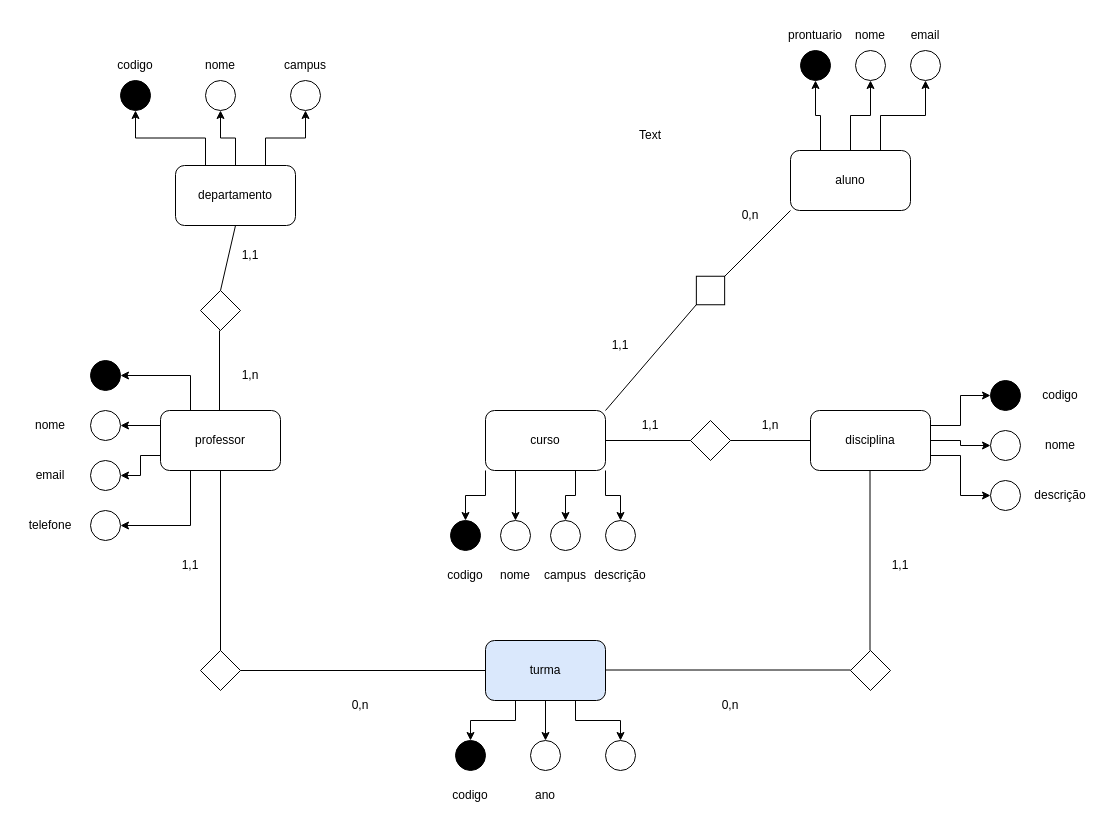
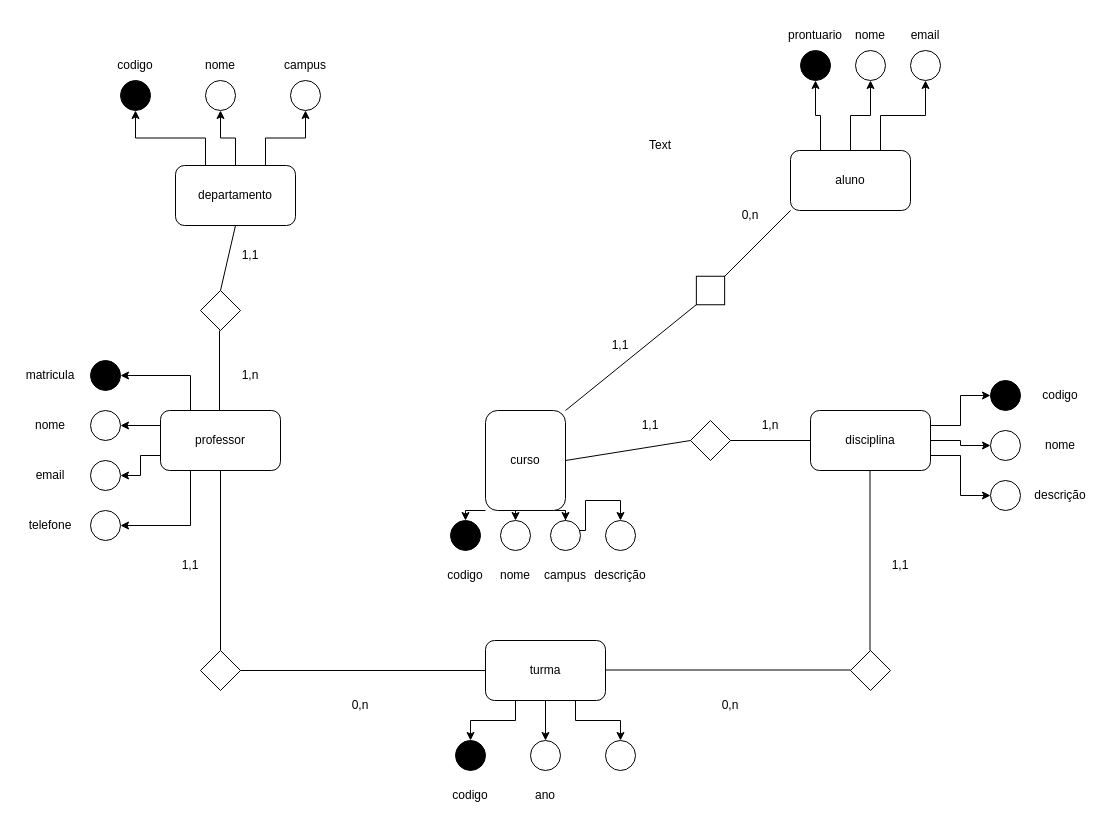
  <mxCell id="0" />
  <mxCell id="1" parent="0" />
  <mxCell id="2" style="edgeStyle=orthogonalEdgeStyle;rounded=0;orthogonalLoop=1;jettySize=auto;html=1;exitX=0.25;exitY=0;exitDx=0;exitDy=0;entryX=1;entryY=0.5;entryDx=0;entryDy=0;" edge="1" parent="1" source="6" target="60"><mxGeometry relative="1" as="geometry" /></mxCell>
  <mxCell id="3" style="edgeStyle=orthogonalEdgeStyle;rounded=0;orthogonalLoop=1;jettySize=auto;html=1;exitX=0;exitY=0.25;exitDx=0;exitDy=0;entryX=1;entryY=0.5;entryDx=0;entryDy=0;" edge="1" parent="1" source="6" target="61"><mxGeometry relative="1" as="geometry" /></mxCell>
  <mxCell id="4" style="edgeStyle=orthogonalEdgeStyle;rounded=0;orthogonalLoop=1;jettySize=auto;html=1;exitX=0;exitY=0.75;exitDx=0;exitDy=0;entryX=1;entryY=0.5;entryDx=0;entryDy=0;" edge="1" parent="1" source="6" target="62"><mxGeometry relative="1" as="geometry" /></mxCell>
  <mxCell id="5" style="edgeStyle=orthogonalEdgeStyle;rounded=0;orthogonalLoop=1;jettySize=auto;html=1;exitX=0.25;exitY=1;exitDx=0;exitDy=0;entryX=1;entryY=0.5;entryDx=0;entryDy=0;" edge="1" parent="1" source="6" target="63"><mxGeometry relative="1" as="geometry" /></mxCell>
  <mxCell id="6" value="&lt;div&gt;professor&lt;/div&gt;" style="rounded=1;whiteSpace=wrap;html=1;" vertex="1" parent="1"><mxGeometry x="160" y="410" width="120" height="60" as="geometry" /></mxCell>
  <mxCell id="7" style="edgeStyle=orthogonalEdgeStyle;rounded=0;orthogonalLoop=1;jettySize=auto;html=1;exitX=0.25;exitY=1;exitDx=0;exitDy=0;entryX=0.5;entryY=0;entryDx=0;entryDy=0;" edge="1" parent="1" source="10" target="80"><mxGeometry relative="1" as="geometry" /></mxCell>
  <mxCell id="8" style="edgeStyle=orthogonalEdgeStyle;rounded=0;orthogonalLoop=1;jettySize=auto;html=1;exitX=0.5;exitY=1;exitDx=0;exitDy=0;entryX=0.5;entryY=0;entryDx=0;entryDy=0;" edge="1" parent="1" source="10" target="81"><mxGeometry relative="1" as="geometry" /></mxCell>
  <mxCell id="9" style="edgeStyle=orthogonalEdgeStyle;rounded=0;orthogonalLoop=1;jettySize=auto;html=1;exitX=0.75;exitY=1;exitDx=0;exitDy=0;entryX=0.5;entryY=0;entryDx=0;entryDy=0;" edge="1" parent="1" source="10" target="82"><mxGeometry relative="1" as="geometry" /></mxCell>
- <mxCell id="10" value="&lt;div&gt;turma&lt;/div&gt;" style="rounded=1;whiteSpace=wrap;html=1;fillColor=#dae8fc;" vertex="1" parent="1"><mxGeometry x="485" y="640" width="120" height="60" as="geometry" /></mxCell>
+ <mxCell id="10" value="&lt;div&gt;turma&lt;/div&gt;" style="rounded=1;whiteSpace=wrap;html=1;" vertex="1" parent="1"><mxGeometry x="485" y="640" width="120" height="60" as="geometry" /></mxCell>
  <mxCell id="11" style="edgeStyle=orthogonalEdgeStyle;rounded=0;orthogonalLoop=1;jettySize=auto;html=1;exitX=1;exitY=0.25;exitDx=0;exitDy=0;entryX=0;entryY=0.5;entryDx=0;entryDy=0;" edge="1" parent="1" source="14" target="68"><mxGeometry relative="1" as="geometry" /></mxCell>
  <mxCell id="12" style="edgeStyle=orthogonalEdgeStyle;rounded=0;orthogonalLoop=1;jettySize=auto;html=1;exitX=1;exitY=0.5;exitDx=0;exitDy=0;entryX=0;entryY=0.5;entryDx=0;entryDy=0;" edge="1" parent="1" source="14" target="69"><mxGeometry relative="1" as="geometry" /></mxCell>
  <mxCell id="13" style="edgeStyle=orthogonalEdgeStyle;rounded=0;orthogonalLoop=1;jettySize=auto;html=1;exitX=1;exitY=0.75;exitDx=0;exitDy=0;entryX=0;entryY=0.5;entryDx=0;entryDy=0;" edge="1" parent="1" source="14" target="70"><mxGeometry relative="1" as="geometry" /></mxCell>
  <mxCell id="14" value="disciplina" style="rounded=1;whiteSpace=wrap;html=1;" vertex="1" parent="1"><mxGeometry x="810" y="410" width="120" height="60" as="geometry" /></mxCell>
  <mxCell id="15" style="edgeStyle=orthogonalEdgeStyle;rounded=0;orthogonalLoop=1;jettySize=auto;html=1;exitX=0;exitY=1;exitDx=0;exitDy=0;entryX=0.5;entryY=0;entryDx=0;entryDy=0;" edge="1" parent="1" source="19" target="85"><mxGeometry relative="1" as="geometry" /></mxCell>
  <mxCell id="16" style="edgeStyle=orthogonalEdgeStyle;rounded=0;orthogonalLoop=1;jettySize=auto;html=1;exitX=1;exitY=1;exitDx=0;exitDy=0;" edge="1" parent="1" source="19" target="88"><mxGeometry relative="1" as="geometry" /></mxCell>
  <mxCell id="17" style="edgeStyle=orthogonalEdgeStyle;rounded=0;orthogonalLoop=1;jettySize=auto;html=1;exitX=0.75;exitY=1;exitDx=0;exitDy=0;entryX=0.5;entryY=0;entryDx=0;entryDy=0;" edge="1" parent="1" source="19" target="87"><mxGeometry relative="1" as="geometry" /></mxCell>
  <mxCell id="18" style="edgeStyle=orthogonalEdgeStyle;rounded=0;orthogonalLoop=1;jettySize=auto;html=1;exitX=0.25;exitY=1;exitDx=0;exitDy=0;entryX=0.5;entryY=0;entryDx=0;entryDy=0;" edge="1" parent="1" source="19" target="86"><mxGeometry relative="1" as="geometry" /></mxCell>
- <mxCell id="19" value="&lt;div&gt;curso&lt;/div&gt;" style="rounded=1;whiteSpace=wrap;html=1;" vertex="1" parent="1"><mxGeometry x="485" y="410" width="120" height="60" as="geometry" /></mxCell>
+ <mxCell id="19" value="&lt;div&gt;curso&lt;/div&gt;" style="rounded=1;whiteSpace=wrap;html=1;" vertex="1" parent="1"><mxGeometry x="485" y="410" width="80" height="100" as="geometry" /></mxCell>
  <mxCell id="20" style="edgeStyle=orthogonalEdgeStyle;rounded=0;orthogonalLoop=1;jettySize=auto;html=1;exitX=0.25;exitY=0;exitDx=0;exitDy=0;entryX=0.5;entryY=1;entryDx=0;entryDy=0;" edge="1" parent="1" source="23" target="74"><mxGeometry relative="1" as="geometry" /></mxCell>
  <mxCell id="21" style="edgeStyle=orthogonalEdgeStyle;rounded=0;orthogonalLoop=1;jettySize=auto;html=1;exitX=0.5;exitY=0;exitDx=0;exitDy=0;entryX=0.5;entryY=1;entryDx=0;entryDy=0;" edge="1" parent="1" source="23" target="75"><mxGeometry relative="1" as="geometry" /></mxCell>
  <mxCell id="22" style="edgeStyle=orthogonalEdgeStyle;rounded=0;orthogonalLoop=1;jettySize=auto;html=1;exitX=0.75;exitY=0;exitDx=0;exitDy=0;entryX=0.5;entryY=1;entryDx=0;entryDy=0;" edge="1" parent="1" source="23" target="76"><mxGeometry relative="1" as="geometry" /></mxCell>
  <mxCell id="23" value="&lt;div&gt;departamento&lt;/div&gt;" style="rounded=1;whiteSpace=wrap;html=1;" vertex="1" parent="1"><mxGeometry x="175" y="165" width="120" height="60" as="geometry" /></mxCell>
  <mxCell id="24" value="" style="rhombus;whiteSpace=wrap;html=1;" vertex="1" parent="1"><mxGeometry x="200" y="650" width="40" height="40" as="geometry" /></mxCell>
  <mxCell id="25" value="" style="endArrow=none;html=1;rounded=0;entryX=0.5;entryY=1;entryDx=0;entryDy=0;exitX=0.5;exitY=0;exitDx=0;exitDy=0;" edge="1" parent="1" source="24" target="6"><mxGeometry width="50" height="50" relative="1" as="geometry"><mxPoint x="520" y="590" as="sourcePoint" /><mxPoint x="570" y="540" as="targetPoint" /></mxGeometry></mxCell>
  <mxCell id="26" value="" style="endArrow=none;html=1;rounded=0;exitX=1;exitY=0.5;exitDx=0;exitDy=0;entryX=0;entryY=0.5;entryDx=0;entryDy=0;" edge="1" parent="1" source="24" target="10"><mxGeometry width="50" height="50" relative="1" as="geometry"><mxPoint x="520" y="590" as="sourcePoint" /><mxPoint x="570" y="540" as="targetPoint" /></mxGeometry></mxCell>
  <mxCell id="27" value="1,1" style="text;html=1;align=center;verticalAlign=middle;whiteSpace=wrap;rounded=0;" vertex="1" parent="1"><mxGeometry x="160" y="550" width="60" height="30" as="geometry" /></mxCell>
  <mxCell id="28" value="0,n" style="text;html=1;align=center;verticalAlign=middle;whiteSpace=wrap;rounded=0;" vertex="1" parent="1"><mxGeometry x="330" y="690" width="60" height="30" as="geometry" /></mxCell>
  <mxCell id="29" value="" style="rhombus;whiteSpace=wrap;html=1;" vertex="1" parent="1"><mxGeometry x="850" y="650" width="40" height="40" as="geometry" /></mxCell>
  <mxCell id="30" value="" style="endArrow=none;html=1;rounded=0;exitX=1;exitY=0.5;exitDx=0;exitDy=0;entryX=0;entryY=0.5;entryDx=0;entryDy=0;" edge="1" parent="1"><mxGeometry width="50" height="50" relative="1" as="geometry"><mxPoint x="605" y="669.5" as="sourcePoint" /><mxPoint x="850" y="669.5" as="targetPoint" /></mxGeometry></mxCell>
  <mxCell id="31" value="" style="endArrow=none;html=1;rounded=0;entryX=0.5;entryY=1;entryDx=0;entryDy=0;exitX=0.5;exitY=0;exitDx=0;exitDy=0;" edge="1" parent="1"><mxGeometry width="50" height="50" relative="1" as="geometry"><mxPoint x="869.5" y="650" as="sourcePoint" /><mxPoint x="869.5" y="470" as="targetPoint" /></mxGeometry></mxCell>
  <mxCell id="32" value="1,1" style="text;html=1;align=center;verticalAlign=middle;whiteSpace=wrap;rounded=0;" vertex="1" parent="1"><mxGeometry x="870" y="550" width="60" height="30" as="geometry" /></mxCell>
  <mxCell id="33" value="0,n" style="text;html=1;align=center;verticalAlign=middle;whiteSpace=wrap;rounded=0;" vertex="1" parent="1"><mxGeometry x="700" y="690" width="60" height="30" as="geometry" /></mxCell>
  <mxCell id="34" value="" style="rhombus;whiteSpace=wrap;html=1;" vertex="1" parent="1"><mxGeometry x="690" y="420" width="40" height="40" as="geometry" /></mxCell>
  <mxCell id="35" value="" style="endArrow=none;html=1;rounded=0;entryX=0;entryY=0.5;entryDx=0;entryDy=0;exitX=1;exitY=0.5;exitDx=0;exitDy=0;" edge="1" parent="1" source="19" target="34"><mxGeometry width="50" height="50" relative="1" as="geometry"><mxPoint x="580" y="620" as="sourcePoint" /><mxPoint x="630" y="570" as="targetPoint" /></mxGeometry></mxCell>
  <mxCell id="36" value="" style="endArrow=none;html=1;rounded=0;entryX=0;entryY=0.5;entryDx=0;entryDy=0;exitX=1;exitY=0.5;exitDx=0;exitDy=0;" edge="1" parent="1" source="34" target="14"><mxGeometry width="50" height="50" relative="1" as="geometry"><mxPoint x="580" y="620" as="sourcePoint" /><mxPoint x="630" y="570" as="targetPoint" /></mxGeometry></mxCell>
  <mxCell id="37" value="1,1" style="text;html=1;align=center;verticalAlign=middle;whiteSpace=wrap;rounded=0;" vertex="1" parent="1"><mxGeometry x="620" y="410" width="60" height="30" as="geometry" /></mxCell>
  <mxCell id="38" value="1,n" style="text;html=1;align=center;verticalAlign=middle;whiteSpace=wrap;rounded=0;" vertex="1" parent="1"><mxGeometry x="740" y="410" width="60" height="30" as="geometry" /></mxCell>
  <mxCell id="39" value="" style="edgeStyle=orthogonalEdgeStyle;rounded=0;orthogonalLoop=1;jettySize=auto;html=1;" edge="1" parent="1" source="42" target="53"><mxGeometry relative="1" as="geometry" /></mxCell>
  <mxCell id="40" style="edgeStyle=orthogonalEdgeStyle;rounded=0;orthogonalLoop=1;jettySize=auto;html=1;exitX=0.25;exitY=0;exitDx=0;exitDy=0;entryX=0.5;entryY=1;entryDx=0;entryDy=0;" edge="1" parent="1" source="42" target="54"><mxGeometry relative="1" as="geometry" /></mxCell>
  <mxCell id="41" style="edgeStyle=orthogonalEdgeStyle;rounded=0;orthogonalLoop=1;jettySize=auto;html=1;exitX=0.75;exitY=0;exitDx=0;exitDy=0;entryX=0.5;entryY=1;entryDx=0;entryDy=0;" edge="1" parent="1" source="42" target="55"><mxGeometry relative="1" as="geometry" /></mxCell>
  <mxCell id="42" value="&lt;div&gt;aluno&lt;/div&gt;" style="rounded=1;whiteSpace=wrap;html=1;" vertex="1" parent="1"><mxGeometry x="790" y="150" width="120" height="60" as="geometry" /></mxCell>
  <mxCell id="43" value="" style="rhombus;whiteSpace=wrap;html=1;rotation=-45;" vertex="1" parent="1"><mxGeometry x="690" y="270" width="40" height="40" as="geometry" /></mxCell>
  <mxCell id="44" value="" style="endArrow=none;html=1;rounded=0;entryX=0;entryY=0.5;entryDx=0;entryDy=0;exitX=1;exitY=0;exitDx=0;exitDy=0;" edge="1" parent="1" source="19" target="43"><mxGeometry width="50" height="50" relative="1" as="geometry"><mxPoint x="510" y="380" as="sourcePoint" /><mxPoint x="560" y="330" as="targetPoint" /></mxGeometry></mxCell>
  <mxCell id="45" value="" style="endArrow=none;html=1;rounded=0;entryX=0;entryY=1;entryDx=0;entryDy=0;exitX=1;exitY=0.5;exitDx=0;exitDy=0;" edge="1" parent="1" source="43" target="42"><mxGeometry width="50" height="50" relative="1" as="geometry"><mxPoint x="510" y="380" as="sourcePoint" /><mxPoint x="560" y="330" as="targetPoint" /></mxGeometry></mxCell>
  <mxCell id="46" value="1,1" style="text;html=1;align=center;verticalAlign=middle;whiteSpace=wrap;rounded=0;" vertex="1" parent="1"><mxGeometry x="590" y="330" width="60" height="30" as="geometry" /></mxCell>
  <mxCell id="47" value="0,n" style="text;html=1;align=center;verticalAlign=middle;whiteSpace=wrap;rounded=0;" vertex="1" parent="1"><mxGeometry x="720" y="200" width="60" height="30" as="geometry" /></mxCell>
  <mxCell id="48" value="" style="rhombus;whiteSpace=wrap;html=1;" vertex="1" parent="1"><mxGeometry x="200" y="290" width="40" height="40" as="geometry" /></mxCell>
  <mxCell id="49" value="" style="endArrow=none;html=1;rounded=0;entryX=0.5;entryY=1;entryDx=0;entryDy=0;exitX=0.5;exitY=0;exitDx=0;exitDy=0;" edge="1" parent="1" source="48" target="23"><mxGeometry width="50" height="50" relative="1" as="geometry"><mxPoint x="510" y="410" as="sourcePoint" /><mxPoint x="560" y="360" as="targetPoint" /></mxGeometry></mxCell>
  <mxCell id="50" value="" style="endArrow=none;html=1;rounded=0;entryX=0.5;entryY=1;entryDx=0;entryDy=0;exitX=0.5;exitY=0;exitDx=0;exitDy=0;" edge="1" parent="1"><mxGeometry width="50" height="50" relative="1" as="geometry"><mxPoint x="219" y="410" as="sourcePoint" /><mxPoint x="219" y="330" as="targetPoint" /></mxGeometry></mxCell>
  <mxCell id="51" value="1,1" style="text;html=1;align=center;verticalAlign=middle;whiteSpace=wrap;rounded=0;" vertex="1" parent="1"><mxGeometry x="220" y="240" width="60" height="30" as="geometry" /></mxCell>
  <mxCell id="52" value="1,n" style="text;html=1;align=center;verticalAlign=middle;whiteSpace=wrap;rounded=0;" vertex="1" parent="1"><mxGeometry x="220" y="360" width="60" height="30" as="geometry" /></mxCell>
  <mxCell id="53" value="" style="ellipse;whiteSpace=wrap;html=1;rounded=1;" vertex="1" parent="1"><mxGeometry x="855" y="50" width="30" height="30" as="geometry" /></mxCell>
  <mxCell id="54" value="&lt;div&gt;&lt;br&gt;&lt;/div&gt;" style="ellipse;whiteSpace=wrap;html=1;rounded=1;fillColor=#000000;" vertex="1" parent="1"><mxGeometry x="800" y="50" width="30" height="30" as="geometry" /></mxCell>
  <mxCell id="55" value="" style="ellipse;whiteSpace=wrap;html=1;rounded=1;" vertex="1" parent="1"><mxGeometry x="910" y="50" width="30" height="30" as="geometry" /></mxCell>
  <mxCell id="56" value="prontuario" style="text;html=1;align=center;verticalAlign=middle;whiteSpace=wrap;rounded=0;" vertex="1" parent="1"><mxGeometry x="785" y="20" width="60" height="30" as="geometry" /></mxCell>
- <mxCell id="57" value="Text" style="text;html=1;align=center;verticalAlign=middle;whiteSpace=wrap;rounded=0;" vertex="1" parent="1"><mxGeometry x="620" y="120" width="60" height="30" as="geometry" /></mxCell>
+ <mxCell id="57" value="Text" style="text;html=1;align=center;verticalAlign=middle;whiteSpace=wrap;rounded=0;" vertex="1" parent="1"><mxGeometry x="630" y="130" width="60" height="30" as="geometry" /></mxCell>
  <mxCell id="58" value="email" style="text;html=1;align=center;verticalAlign=middle;whiteSpace=wrap;rounded=0;" vertex="1" parent="1"><mxGeometry x="895" y="20" width="60" height="30" as="geometry" /></mxCell>
  <mxCell id="59" value="nome" style="text;html=1;align=center;verticalAlign=middle;whiteSpace=wrap;rounded=0;" vertex="1" parent="1"><mxGeometry x="840" y="20" width="60" height="30" as="geometry" /></mxCell>
  <mxCell id="60" value="" style="ellipse;whiteSpace=wrap;html=1;rounded=1;fillColor=#000000;" vertex="1" parent="1"><mxGeometry x="90" y="360" width="30" height="30" as="geometry" /></mxCell>
  <mxCell id="61" value="" style="ellipse;whiteSpace=wrap;html=1;rounded=1;" vertex="1" parent="1"><mxGeometry x="90" y="410" width="30" height="30" as="geometry" /></mxCell>
  <mxCell id="62" value="" style="ellipse;whiteSpace=wrap;html=1;rounded=1;" vertex="1" parent="1"><mxGeometry x="90" y="460" width="30" height="30" as="geometry" /></mxCell>
  <mxCell id="63" value="" style="ellipse;whiteSpace=wrap;html=1;rounded=1;" vertex="1" parent="1"><mxGeometry x="90" y="510" width="30" height="30" as="geometry" /></mxCell>
+ <mxCell id="64" value="matricula" style="text;html=1;align=center;verticalAlign=middle;whiteSpace=wrap;rounded=0;" vertex="1" parent="1"><mxGeometry x="20" y="360" width="60" height="30" as="geometry" /></mxCell>
  <mxCell id="65" value="nome" style="text;html=1;align=center;verticalAlign=middle;whiteSpace=wrap;rounded=0;" vertex="1" parent="1"><mxGeometry x="20" y="410" width="60" height="30" as="geometry" /></mxCell>
  <mxCell id="66" value="email" style="text;html=1;align=center;verticalAlign=middle;whiteSpace=wrap;rounded=0;" vertex="1" parent="1"><mxGeometry x="20" y="460" width="60" height="30" as="geometry" /></mxCell>
  <mxCell id="67" value="telefone" style="text;html=1;align=center;verticalAlign=middle;whiteSpace=wrap;rounded=0;" vertex="1" parent="1"><mxGeometry x="20" y="510" width="60" height="30" as="geometry" /></mxCell>
  <mxCell id="68" value="" style="ellipse;whiteSpace=wrap;html=1;rounded=1;fillColor=#000000;" vertex="1" parent="1"><mxGeometry x="990" y="380" width="30" height="30" as="geometry" /></mxCell>
  <mxCell id="69" value="" style="ellipse;whiteSpace=wrap;html=1;rounded=1;" vertex="1" parent="1"><mxGeometry x="990" y="430" width="30" height="30" as="geometry" /></mxCell>
  <mxCell id="70" value="" style="ellipse;whiteSpace=wrap;html=1;rounded=1;" vertex="1" parent="1"><mxGeometry x="990" y="480" width="30" height="30" as="geometry" /></mxCell>
  <mxCell id="71" value="codigo" style="text;html=1;align=center;verticalAlign=middle;whiteSpace=wrap;rounded=0;" vertex="1" parent="1"><mxGeometry x="1030" y="380" width="60" height="30" as="geometry" /></mxCell>
  <mxCell id="72" value="nome" style="text;html=1;align=center;verticalAlign=middle;whiteSpace=wrap;rounded=0;" vertex="1" parent="1"><mxGeometry x="1030" y="430" width="60" height="30" as="geometry" /></mxCell>
  <mxCell id="73" value="descrição" style="text;html=1;align=center;verticalAlign=middle;whiteSpace=wrap;rounded=0;" vertex="1" parent="1"><mxGeometry x="1030" y="480" width="60" height="30" as="geometry" /></mxCell>
  <mxCell id="74" value="" style="ellipse;whiteSpace=wrap;html=1;rounded=1;fillColor=#000000;" vertex="1" parent="1"><mxGeometry y="80" width="30" height="30" as="geometry" x="120" /></mxCell>
  <mxCell id="75" value="" style="ellipse;whiteSpace=wrap;html=1;rounded=1;" vertex="1" parent="1"><mxGeometry x="205" y="80" width="30" height="30" as="geometry" /></mxCell>
  <mxCell id="76" value="" style="ellipse;whiteSpace=wrap;html=1;rounded=1;" vertex="1" parent="1"><mxGeometry x="290" y="80" width="30" height="30" as="geometry" /></mxCell>
  <mxCell id="77" value="codigo" style="text;html=1;align=center;verticalAlign=middle;whiteSpace=wrap;rounded=0;" vertex="1" parent="1"><mxGeometry x="105" y="50" width="60" height="30" as="geometry" /></mxCell>
  <mxCell id="78" value="nome" style="text;html=1;align=center;verticalAlign=middle;whiteSpace=wrap;rounded=0;" vertex="1" parent="1"><mxGeometry x="190" y="50" width="60" height="30" as="geometry" /></mxCell>
  <mxCell id="79" value="campus" style="text;html=1;align=center;verticalAlign=middle;whiteSpace=wrap;rounded=0;" vertex="1" parent="1"><mxGeometry x="275" y="50" width="60" height="30" as="geometry" /></mxCell>
  <mxCell id="80" value="" style="ellipse;whiteSpace=wrap;html=1;rounded=1;fillColor=#000000;" vertex="1" parent="1"><mxGeometry x="455" y="740" width="30" height="30" as="geometry" /></mxCell>
  <mxCell id="81" value="" style="ellipse;whiteSpace=wrap;html=1;rounded=1;" vertex="1" parent="1"><mxGeometry x="530" y="740" width="30" height="30" as="geometry" /></mxCell>
  <mxCell id="82" value="" style="ellipse;whiteSpace=wrap;html=1;rounded=1;" vertex="1" parent="1"><mxGeometry x="605" y="740" width="30" height="30" as="geometry" /></mxCell>
  <mxCell id="83" value="codigo" style="text;html=1;align=center;verticalAlign=middle;whiteSpace=wrap;rounded=0;" vertex="1" parent="1"><mxGeometry x="440" y="780" width="60" height="30" as="geometry" /></mxCell>
  <mxCell id="84" value="ano" style="text;html=1;align=center;verticalAlign=middle;whiteSpace=wrap;rounded=0;" vertex="1" parent="1"><mxGeometry x="515" y="780" width="60" height="30" as="geometry" /></mxCell>
  <mxCell id="85" value="" style="ellipse;whiteSpace=wrap;html=1;rounded=1;fillColor=#000000;" vertex="1" parent="1"><mxGeometry x="450" y="520" width="30" height="30" as="geometry" /></mxCell>
  <mxCell id="86" value="" style="ellipse;whiteSpace=wrap;html=1;rounded=1;" vertex="1" parent="1"><mxGeometry x="500" y="520" width="30" height="30" as="geometry" /></mxCell>
  <mxCell id="87" value="" style="ellipse;whiteSpace=wrap;html=1;rounded=1;" vertex="1" parent="1"><mxGeometry x="550" y="520" width="30" height="30" as="geometry" /></mxCell>
  <mxCell id="88" value="" style="ellipse;whiteSpace=wrap;html=1;rounded=1;" vertex="1" parent="1"><mxGeometry x="605" y="520" width="30" height="30" as="geometry" /></mxCell>
  <mxCell id="89" value="codigo" style="text;html=1;align=center;verticalAlign=middle;whiteSpace=wrap;rounded=0;" vertex="1" parent="1"><mxGeometry x="435" y="560" width="60" height="30" as="geometry" /></mxCell>
  <mxCell id="90" value="nome" style="text;html=1;align=center;verticalAlign=middle;whiteSpace=wrap;rounded=0;" vertex="1" parent="1"><mxGeometry x="485" y="560" width="60" height="30" as="geometry" /></mxCell>
  <mxCell id="91" value="campus" style="text;html=1;align=center;verticalAlign=middle;whiteSpace=wrap;rounded=0;" vertex="1" parent="1"><mxGeometry x="535" y="560" width="60" height="30" as="geometry" /></mxCell>
  <mxCell id="92" value="descrição" style="text;html=1;align=center;verticalAlign=middle;whiteSpace=wrap;rounded=0;" vertex="1" parent="1"><mxGeometry x="590" y="560" width="60" height="30" as="geometry" /></mxCell>
